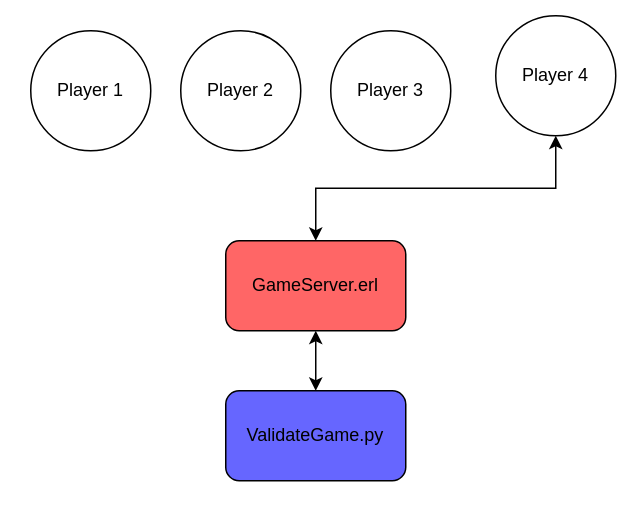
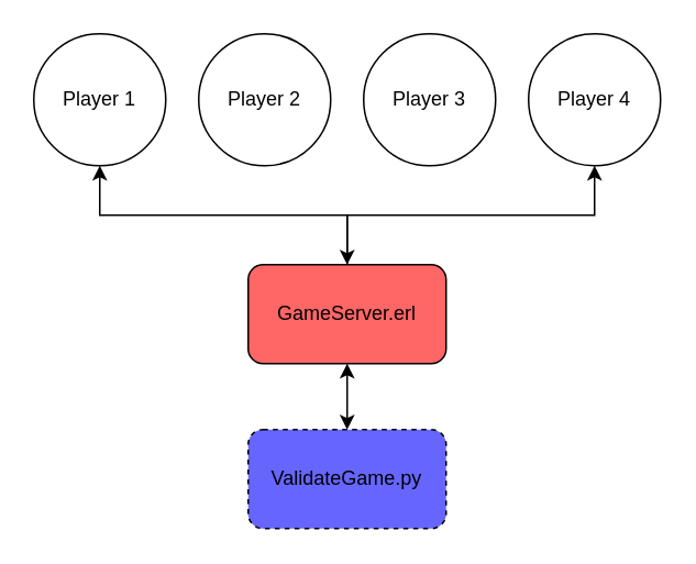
  <mxCell id="0" />
  <mxCell id="1" parent="0" />
+ <mxCell id="2" style="edgeStyle=orthogonalEdgeStyle;rounded=0;orthogonalLoop=1;jettySize=auto;html=1;exitX=0.5;exitY=0;exitDx=0;exitDy=0;entryX=0.5;entryY=1;entryDx=0;entryDy=0;" edge="1" parent="1" source="4" target="7"><mxGeometry relative="1" as="geometry" /></mxCell>
  <mxCell id="3" style="edgeStyle=orthogonalEdgeStyle;rounded=0;orthogonalLoop=1;jettySize=auto;html=1;exitX=0.5;exitY=0;exitDx=0;exitDy=0;entryX=0.5;entryY=1;entryDx=0;entryDy=0;startArrow=classic;startFill=1;" edge="1" parent="1" source="4" target="10"><mxGeometry relative="1" as="geometry"><mxPoint x="360" y="130" as="targetPoint" /></mxGeometry></mxCell>
  <mxCell id="4" value="GameServer.erl" style="rounded=1;whiteSpace=wrap;html=1;fillColor=#FF6666;" vertex="1" parent="1"><mxGeometry x="150" y="160" width="120" height="60" as="geometry" /></mxCell>
  <mxCell id="5" style="edgeStyle=orthogonalEdgeStyle;rounded=0;orthogonalLoop=1;jettySize=auto;html=1;entryX=0.5;entryY=1;entryDx=0;entryDy=0;startArrow=classic;startFill=1;" edge="1" parent="1" source="6" target="4"><mxGeometry relative="1" as="geometry" /></mxCell>
- <mxCell id="6" value="ValidateGame.py" style="rounded=1;whiteSpace=wrap;html=1;fillColor=#6666FF;" vertex="1" parent="1"><mxGeometry x="150" y="260" width="120" height="60" as="geometry" /></mxCell>
+ <mxCell id="6" value="ValidateGame.py" style="rounded=1;whiteSpace=wrap;html=1;fillColor=#6666FF;dashed=1;" vertex="1" parent="1"><mxGeometry x="150" y="260" width="120" height="60" as="geometry" /></mxCell>
  <mxCell id="7" value="Player 1" style="ellipse;whiteSpace=wrap;html=1;aspect=fixed;" vertex="1" parent="1"><mxGeometry x="20" y="20" width="80" height="80" as="geometry" /></mxCell>
  <mxCell id="8" value="Player 2" style="ellipse;whiteSpace=wrap;html=1;aspect=fixed;" vertex="1" parent="1"><mxGeometry x="120" y="20" width="80" height="80" as="geometry" /></mxCell>
  <mxCell id="9" value="Player 3" style="ellipse;whiteSpace=wrap;html=1;aspect=fixed;" vertex="1" parent="1"><mxGeometry x="220" y="20" width="80" height="80" as="geometry" /></mxCell>
- <mxCell id="10" value="Player 4" style="ellipse;whiteSpace=wrap;html=1;aspect=fixed;" vertex="1" parent="1"><mxGeometry x="330" y="10" width="80" height="80" as="geometry" /></mxCell>
+ <mxCell id="10" value="Player 4" style="ellipse;whiteSpace=wrap;html=1;aspect=fixed;" vertex="1" parent="1"><mxGeometry x="320" y="20" width="80" height="80" as="geometry" /></mxCell>
